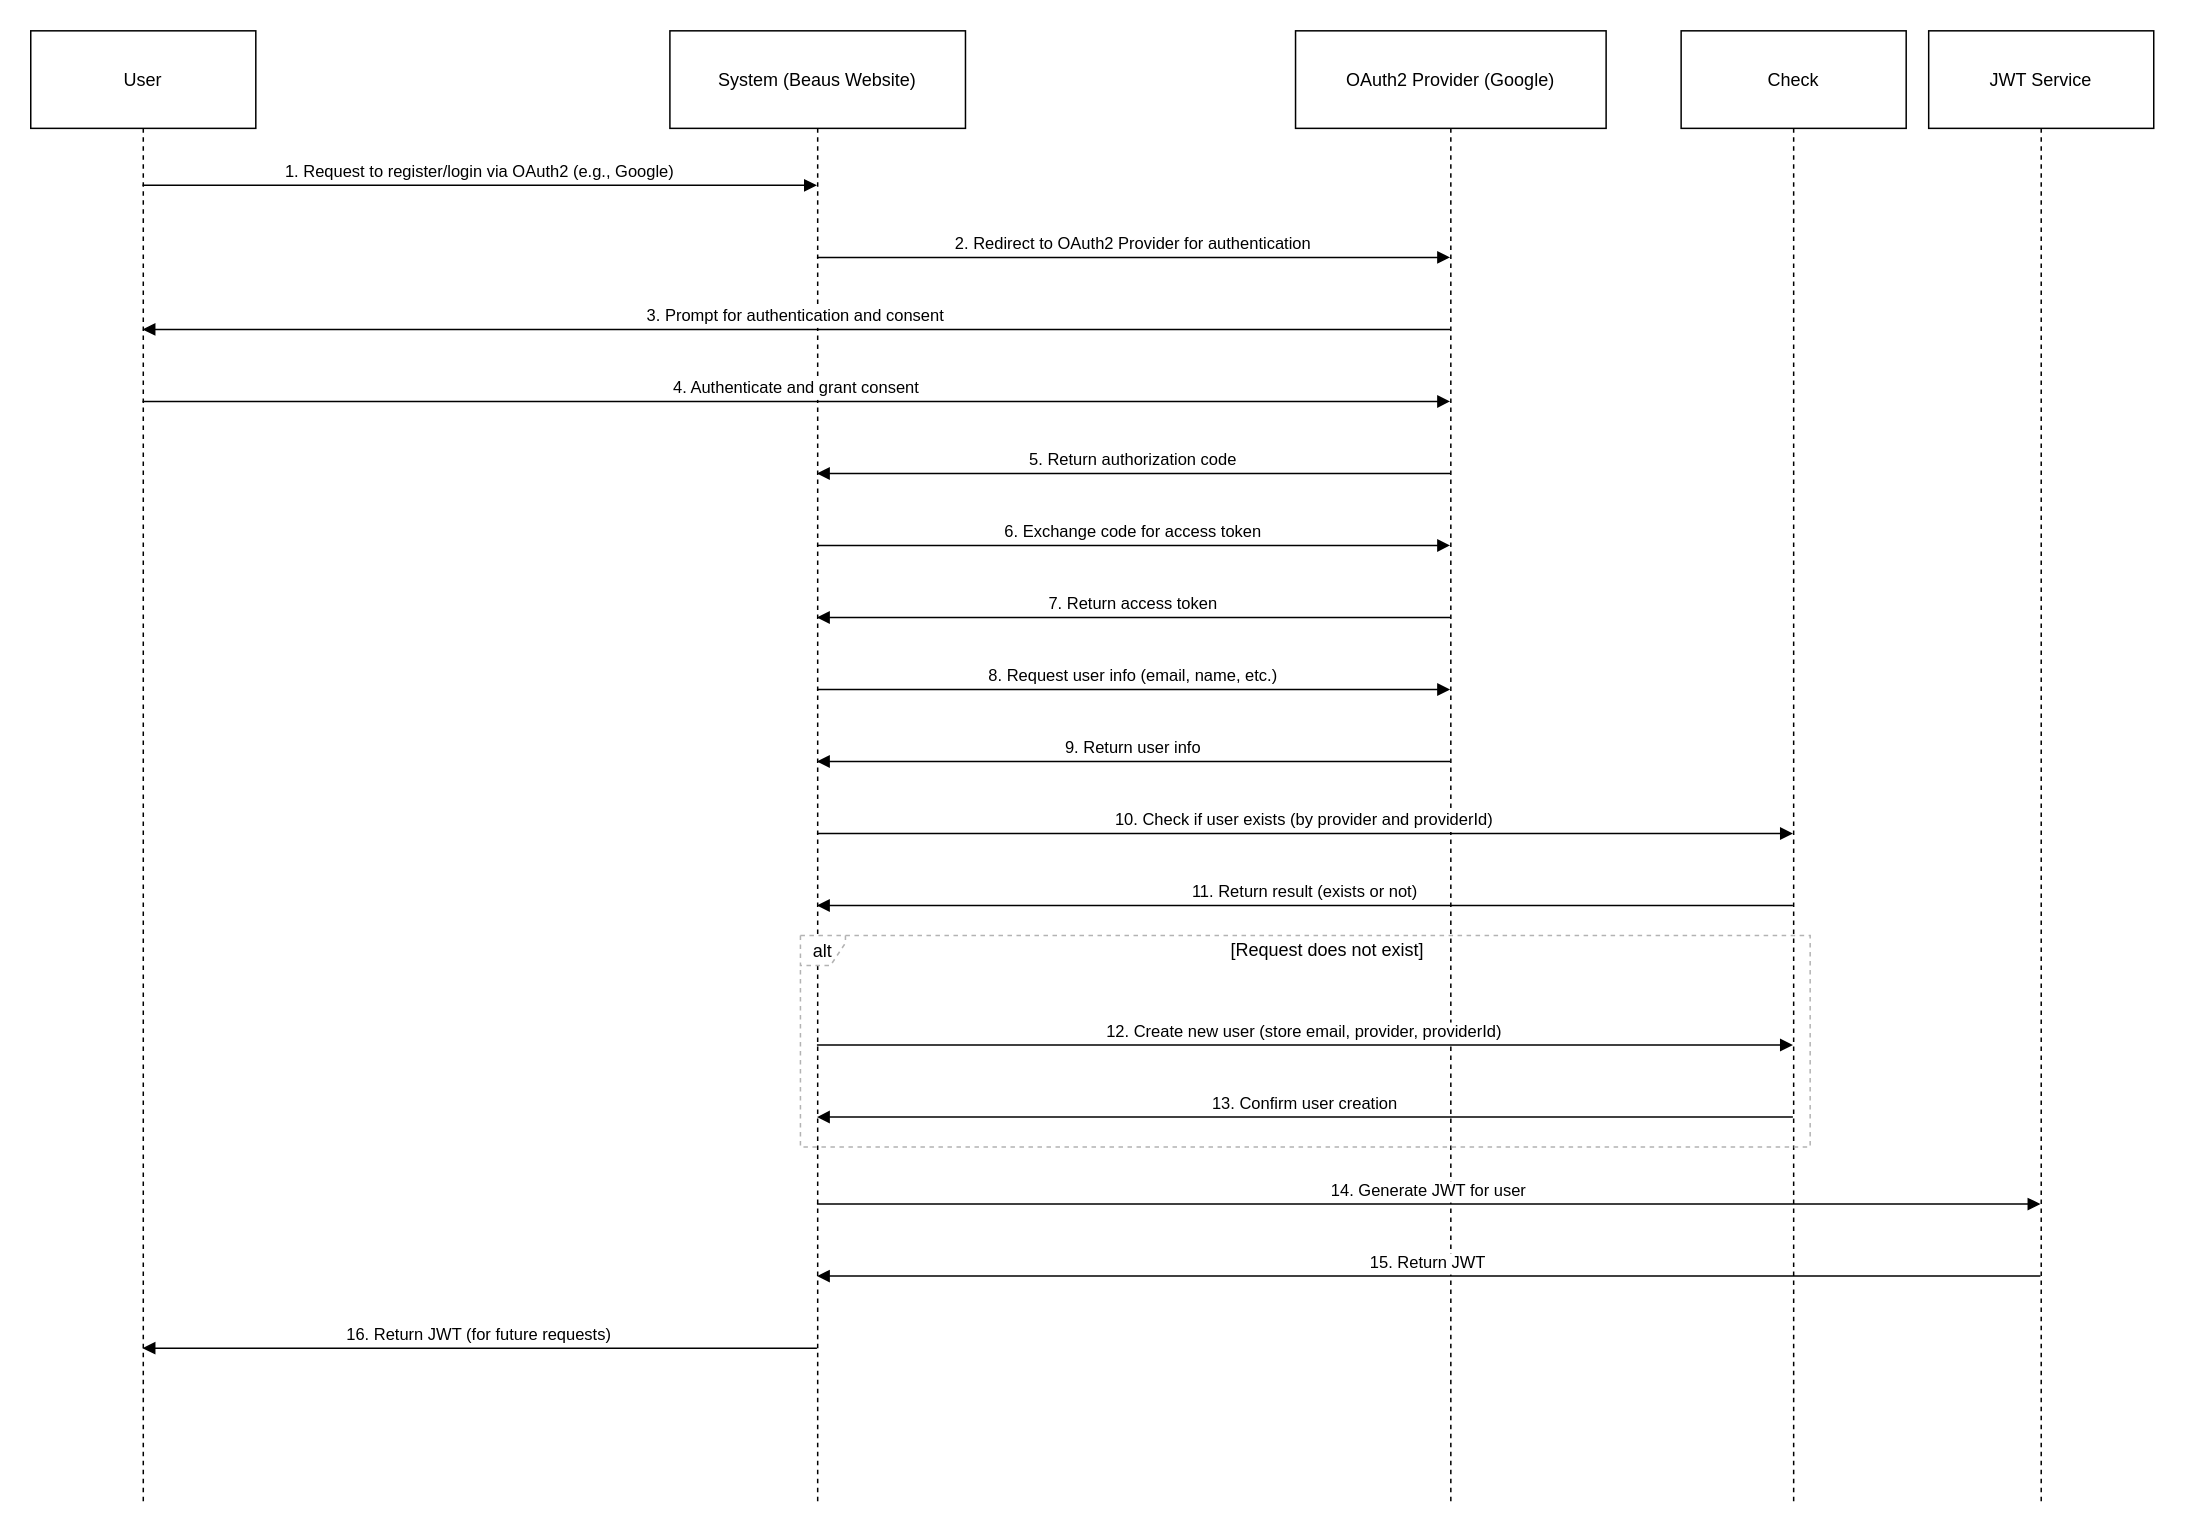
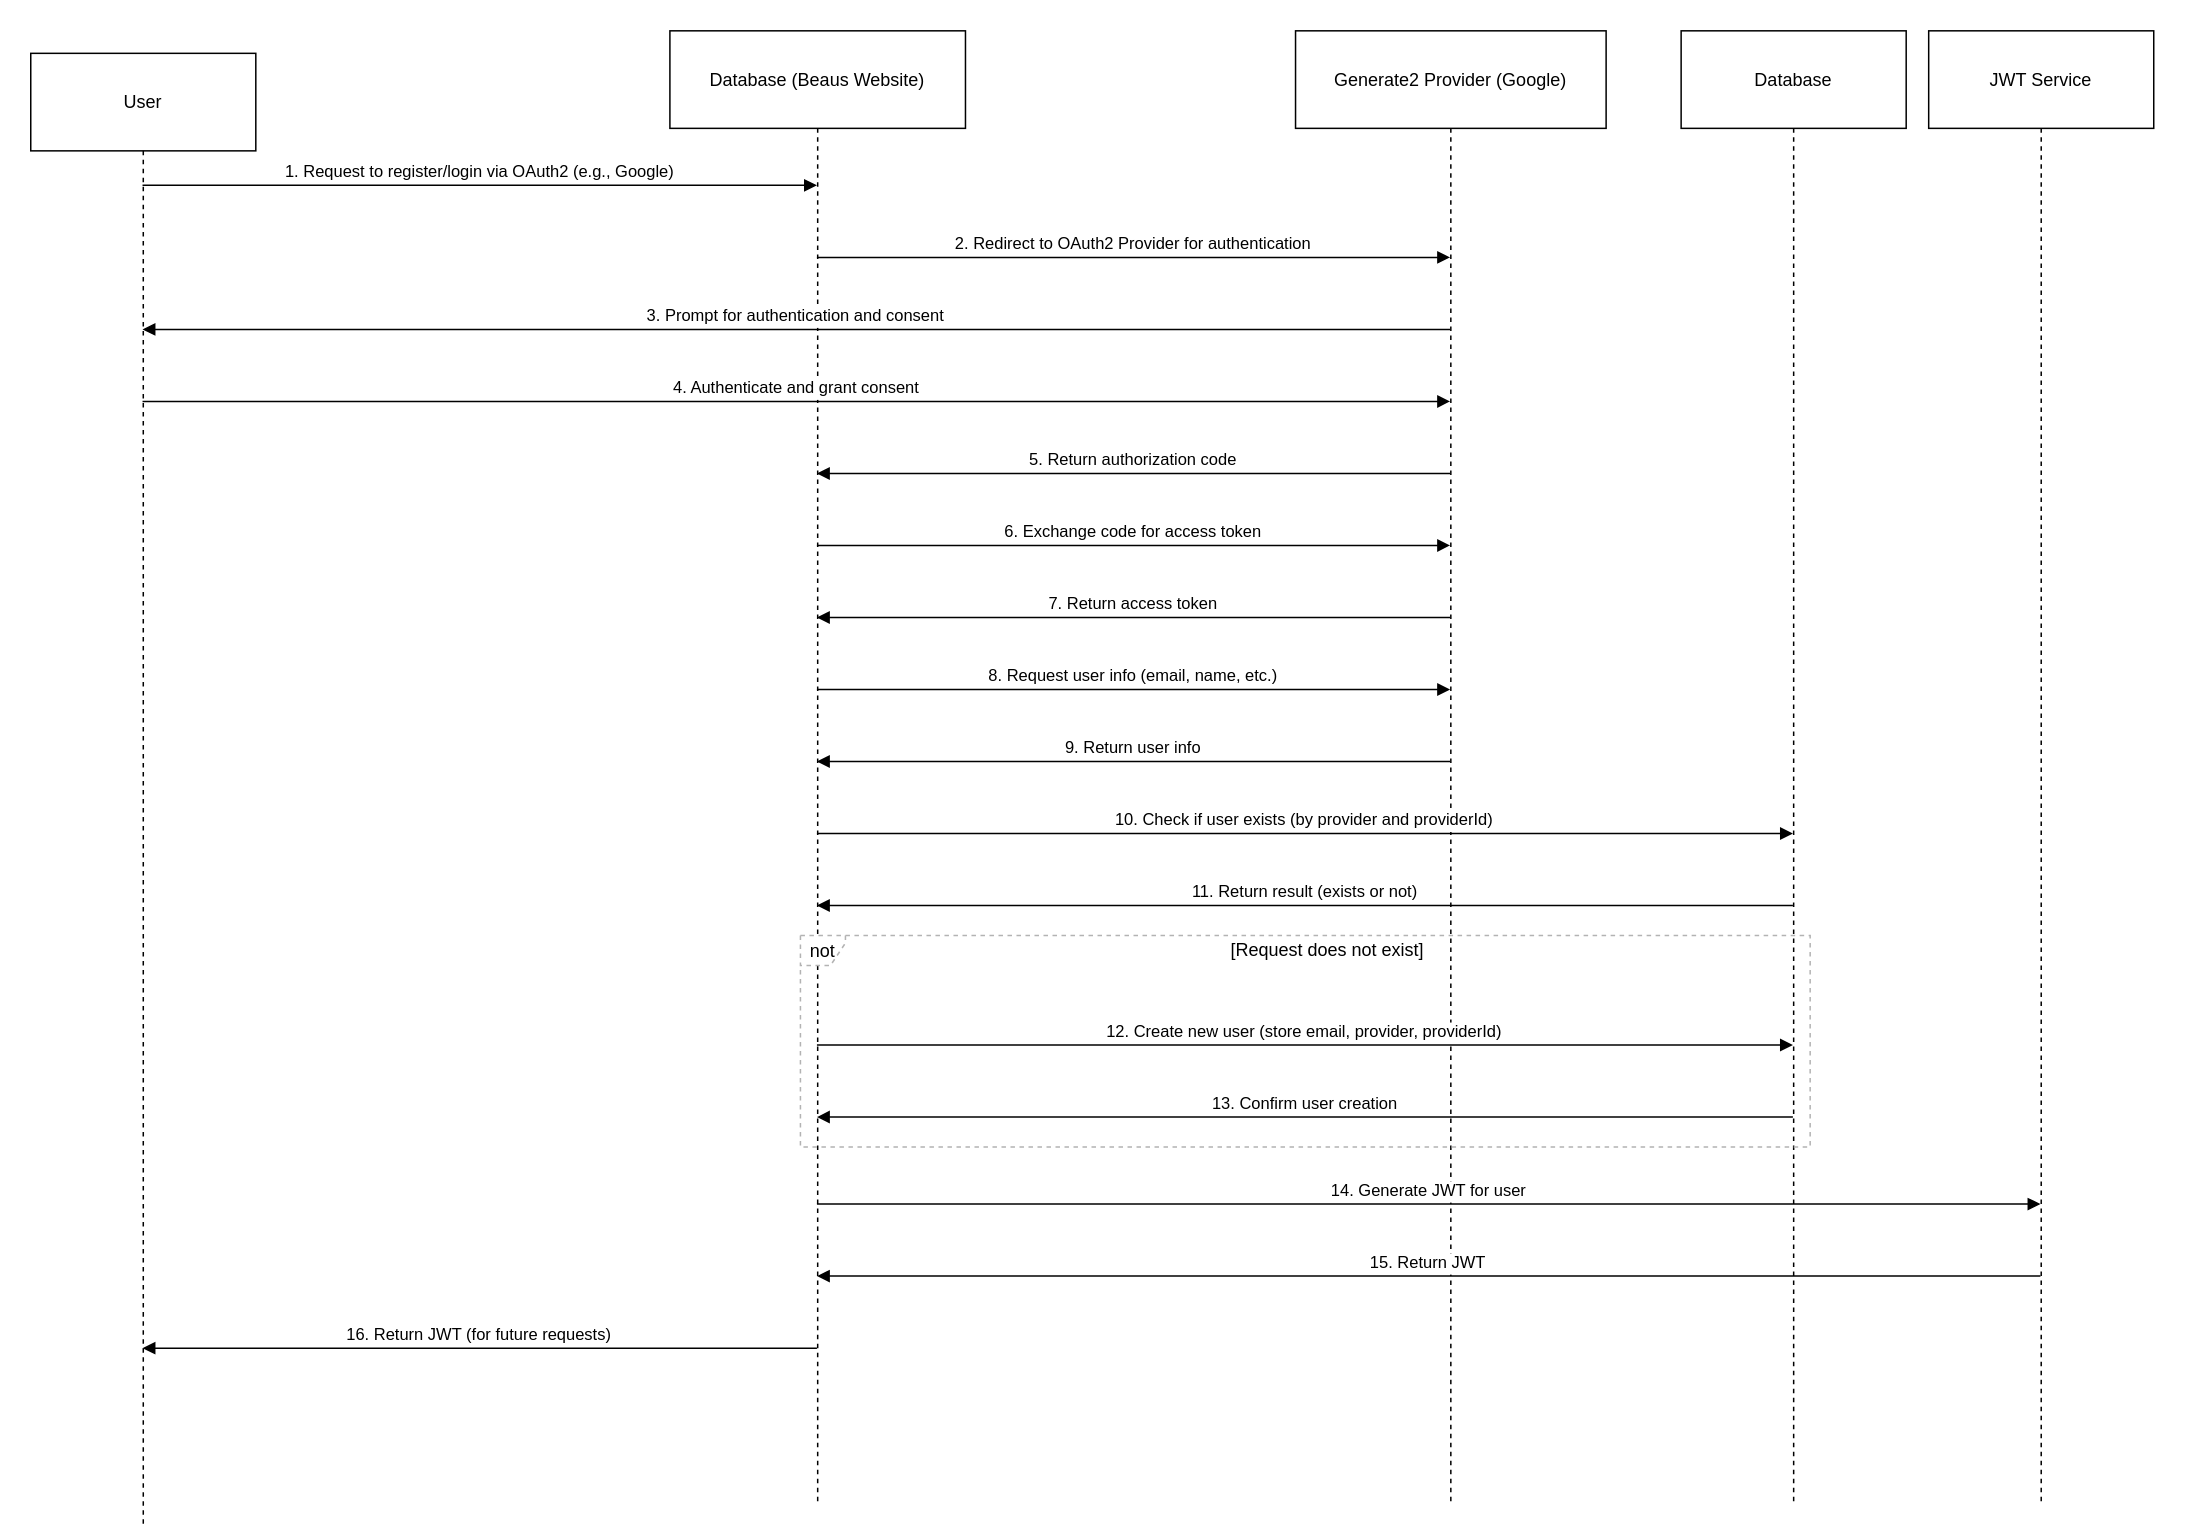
  <mxCell id="0" />
  <mxCell id="1" parent="0" />
- <mxCell id="2" value="User" style="shape=umlLifeline;perimeter=lifelinePerimeter;whiteSpace=wrap;container=1;dropTarget=0;collapsible=0;recursiveResize=0;outlineConnect=0;portConstraint=eastwest;newEdgeStyle={&quot;edgeStyle&quot;:&quot;elbowEdgeStyle&quot;,&quot;elbow&quot;:&quot;vertical&quot;,&quot;curved&quot;:0,&quot;rounded&quot;:0};size=65;" vertex="1" parent="1"><mxGeometry x="20" y="20" width="150" height="983" as="geometry" /></mxCell>
- <mxCell id="3" value="System (Beaus Website)" style="shape=umlLifeline;perimeter=lifelinePerimeter;whiteSpace=wrap;container=1;dropTarget=0;collapsible=0;recursiveResize=0;outlineConnect=0;portConstraint=eastwest;newEdgeStyle={&quot;edgeStyle&quot;:&quot;elbowEdgeStyle&quot;,&quot;elbow&quot;:&quot;vertical&quot;,&quot;curved&quot;:0,&quot;rounded&quot;:0};size=65;" vertex="1" parent="1"><mxGeometry x="446" y="20" width="197" height="983" as="geometry" /></mxCell>
- <mxCell id="4" value="OAuth2 Provider (Google)" style="shape=umlLifeline;perimeter=lifelinePerimeter;whiteSpace=wrap;container=1;dropTarget=0;collapsible=0;recursiveResize=0;outlineConnect=0;portConstraint=eastwest;newEdgeStyle={&quot;edgeStyle&quot;:&quot;elbowEdgeStyle&quot;,&quot;elbow&quot;:&quot;vertical&quot;,&quot;curved&quot;:0,&quot;rounded&quot;:0};size=65;" vertex="1" parent="1"><mxGeometry x="863" y="20" width="207" height="983" as="geometry" /></mxCell>
- <mxCell id="5" value="Check" style="shape=umlLifeline;perimeter=lifelinePerimeter;whiteSpace=wrap;container=1;dropTarget=0;collapsible=0;recursiveResize=0;outlineConnect=0;portConstraint=eastwest;newEdgeStyle={&quot;edgeStyle&quot;:&quot;elbowEdgeStyle&quot;,&quot;elbow&quot;:&quot;vertical&quot;,&quot;curved&quot;:0,&quot;rounded&quot;:0};size=65;" vertex="1" parent="1"><mxGeometry x="1120" y="20" width="150" height="983" as="geometry" /></mxCell>
+ <mxCell id="2" value="User" style="shape=umlLifeline;perimeter=lifelinePerimeter;whiteSpace=wrap;container=1;dropTarget=0;collapsible=0;recursiveResize=0;outlineConnect=0;portConstraint=eastwest;newEdgeStyle={&quot;edgeStyle&quot;:&quot;elbowEdgeStyle&quot;,&quot;elbow&quot;:&quot;vertical&quot;,&quot;curved&quot;:0,&quot;rounded&quot;:0};size=65;" vertex="1" parent="1"><mxGeometry x="20" y="35" width="150" height="983" as="geometry" /></mxCell>
+ <mxCell id="3" value="Database (Beaus Website)" style="shape=umlLifeline;perimeter=lifelinePerimeter;whiteSpace=wrap;container=1;dropTarget=0;collapsible=0;recursiveResize=0;outlineConnect=0;portConstraint=eastwest;newEdgeStyle={&quot;edgeStyle&quot;:&quot;elbowEdgeStyle&quot;,&quot;elbow&quot;:&quot;vertical&quot;,&quot;curved&quot;:0,&quot;rounded&quot;:0};size=65;" vertex="1" parent="1"><mxGeometry x="446" y="20" width="197" height="983" as="geometry" /></mxCell>
+ <mxCell id="4" value="Generate2 Provider (Google)" style="shape=umlLifeline;perimeter=lifelinePerimeter;whiteSpace=wrap;container=1;dropTarget=0;collapsible=0;recursiveResize=0;outlineConnect=0;portConstraint=eastwest;newEdgeStyle={&quot;edgeStyle&quot;:&quot;elbowEdgeStyle&quot;,&quot;elbow&quot;:&quot;vertical&quot;,&quot;curved&quot;:0,&quot;rounded&quot;:0};size=65;" vertex="1" parent="1"><mxGeometry x="863" y="20" width="207" height="983" as="geometry" /></mxCell>
+ <mxCell id="5" value="Database" style="shape=umlLifeline;perimeter=lifelinePerimeter;whiteSpace=wrap;container=1;dropTarget=0;collapsible=0;recursiveResize=0;outlineConnect=0;portConstraint=eastwest;newEdgeStyle={&quot;edgeStyle&quot;:&quot;elbowEdgeStyle&quot;,&quot;elbow&quot;:&quot;vertical&quot;,&quot;curved&quot;:0,&quot;rounded&quot;:0};size=65;" vertex="1" parent="1"><mxGeometry x="1120" y="20" width="150" height="983" as="geometry" /></mxCell>
  <mxCell id="6" value="JWT Service" style="shape=umlLifeline;perimeter=lifelinePerimeter;whiteSpace=wrap;container=1;dropTarget=0;collapsible=0;recursiveResize=0;outlineConnect=0;portConstraint=eastwest;newEdgeStyle={&quot;edgeStyle&quot;:&quot;elbowEdgeStyle&quot;,&quot;elbow&quot;:&quot;vertical&quot;,&quot;curved&quot;:0,&quot;rounded&quot;:0};size=65;" vertex="1" parent="1"><mxGeometry x="1285" y="20" width="150" height="983" as="geometry" /></mxCell>
- <mxCell id="7" value="alt" style="shape=umlFrame;dashed=1;pointerEvents=0;dropTarget=0;strokeColor=#B3B3B3;height=20;width=30" vertex="1" parent="1"><mxGeometry x="533" y="623" width="673" height="141" as="geometry" /></mxCell>
+ <mxCell id="7" value="not" style="shape=umlFrame;dashed=1;pointerEvents=0;dropTarget=0;strokeColor=#B3B3B3;height=20;width=30" vertex="1" parent="1"><mxGeometry x="533" y="623" width="673" height="141" as="geometry" /></mxCell>
  <mxCell id="8" value="[Request does not exist]" style="text;strokeColor=none;fillColor=none;align=center;verticalAlign=middle;whiteSpace=wrap;" vertex="1" parent="7"><mxGeometry x="30" width="643" height="20" as="geometry" /></mxCell>
  <mxCell id="9" value="1. Request to register/login via OAuth2 (e.g., Google)" style="verticalAlign=bottom;edgeStyle=elbowEdgeStyle;elbow=vertical;curved=0;rounded=0;endArrow=block;" edge="1" parent="1" source="2" target="3"><mxGeometry relative="1" as="geometry"><Array as="points"><mxPoint x="328" y="123" /></Array></mxGeometry></mxCell>
  <mxCell id="10" value="2. Redirect to OAuth2 Provider for authentication" style="verticalAlign=bottom;edgeStyle=elbowEdgeStyle;elbow=vertical;curved=0;rounded=0;endArrow=block;" edge="1" parent="1" source="3" target="4"><mxGeometry relative="1" as="geometry"><Array as="points"><mxPoint x="764" y="171" /></Array></mxGeometry></mxCell>
  <mxCell id="11" value="3. Prompt for authentication and consent" style="verticalAlign=bottom;edgeStyle=elbowEdgeStyle;elbow=vertical;curved=0;rounded=0;endArrow=block;" edge="1" parent="1" source="4" target="2"><mxGeometry relative="1" as="geometry"><Array as="points"><mxPoint x="542" y="219" /></Array></mxGeometry></mxCell>
  <mxCell id="12" value="4. Authenticate and grant consent" style="verticalAlign=bottom;edgeStyle=elbowEdgeStyle;elbow=vertical;curved=0;rounded=0;endArrow=block;" edge="1" parent="1" source="2" target="4"><mxGeometry relative="1" as="geometry"><Array as="points"><mxPoint x="539" y="267" /></Array></mxGeometry></mxCell>
  <mxCell id="13" value="5. Return authorization code" style="verticalAlign=bottom;edgeStyle=elbowEdgeStyle;elbow=vertical;curved=0;rounded=0;endArrow=block;" edge="1" parent="1" source="4" target="3"><mxGeometry relative="1" as="geometry"><Array as="points"><mxPoint x="767" y="315" /></Array></mxGeometry></mxCell>
  <mxCell id="14" value="6. Exchange code for access token" style="verticalAlign=bottom;edgeStyle=elbowEdgeStyle;elbow=vertical;curved=0;rounded=0;endArrow=block;" edge="1" parent="1" source="3" target="4"><mxGeometry relative="1" as="geometry"><Array as="points"><mxPoint x="764" y="363" /></Array></mxGeometry></mxCell>
  <mxCell id="15" value="7. Return access token" style="verticalAlign=bottom;edgeStyle=elbowEdgeStyle;elbow=vertical;curved=0;rounded=0;endArrow=block;" edge="1" parent="1" source="4" target="3"><mxGeometry relative="1" as="geometry"><Array as="points"><mxPoint x="767" y="411" /></Array></mxGeometry></mxCell>
  <mxCell id="16" value="8. Request user info (email, name, etc.)" style="verticalAlign=bottom;edgeStyle=elbowEdgeStyle;elbow=vertical;curved=0;rounded=0;endArrow=block;" edge="1" parent="1" source="3" target="4"><mxGeometry relative="1" as="geometry"><Array as="points"><mxPoint x="764" y="459" /></Array></mxGeometry></mxCell>
  <mxCell id="17" value="9. Return user info" style="verticalAlign=bottom;edgeStyle=elbowEdgeStyle;elbow=vertical;curved=0;rounded=0;endArrow=block;" edge="1" parent="1" source="4" target="3"><mxGeometry relative="1" as="geometry"><Array as="points"><mxPoint x="767" y="507" /></Array></mxGeometry></mxCell>
  <mxCell id="18" value="10. Check if user exists (by provider and providerId)" style="verticalAlign=bottom;edgeStyle=elbowEdgeStyle;elbow=vertical;curved=0;rounded=0;endArrow=block;" edge="1" parent="1" source="3" target="5"><mxGeometry relative="1" as="geometry"><Array as="points"><mxPoint x="878" y="555" /></Array></mxGeometry></mxCell>
  <mxCell id="19" value="11. Return result (exists or not)" style="verticalAlign=bottom;edgeStyle=elbowEdgeStyle;elbow=vertical;curved=0;rounded=0;endArrow=block;" edge="1" parent="1" source="5" target="3"><mxGeometry relative="1" as="geometry"><Array as="points"><mxPoint x="881" y="603" /></Array></mxGeometry></mxCell>
  <mxCell id="20" value="12. Create new user (store email, provider, providerId)" style="verticalAlign=bottom;edgeStyle=elbowEdgeStyle;elbow=vertical;curved=0;rounded=0;endArrow=block;" edge="1" parent="1" source="3" target="5"><mxGeometry relative="1" as="geometry"><Array as="points"><mxPoint x="878" y="696" /></Array></mxGeometry></mxCell>
  <mxCell id="21" value="13. Confirm user creation" style="verticalAlign=bottom;edgeStyle=elbowEdgeStyle;elbow=vertical;curved=0;rounded=0;endArrow=block;" edge="1" parent="1" source="5" target="3"><mxGeometry relative="1" as="geometry"><Array as="points"><mxPoint x="881" y="744" /></Array></mxGeometry></mxCell>
  <mxCell id="22" value="14. Generate JWT for user" style="verticalAlign=bottom;edgeStyle=elbowEdgeStyle;elbow=vertical;curved=0;rounded=0;endArrow=block;" edge="1" parent="1" source="3" target="6"><mxGeometry relative="1" as="geometry"><Array as="points"><mxPoint x="978" y="802" /></Array></mxGeometry></mxCell>
  <mxCell id="23" value="15. Return JWT" style="verticalAlign=bottom;edgeStyle=elbowEdgeStyle;elbow=vertical;curved=0;rounded=0;endArrow=block;" edge="1" parent="1" source="6" target="3"><mxGeometry relative="1" as="geometry"><Array as="points"><mxPoint x="981" y="850" /></Array></mxGeometry></mxCell>
  <mxCell id="24" value="16. Return JWT (for future requests)" style="verticalAlign=bottom;edgeStyle=elbowEdgeStyle;elbow=vertical;curved=0;rounded=0;endArrow=block;" edge="1" parent="1" source="3" target="2"><mxGeometry relative="1" as="geometry"><Array as="points"><mxPoint x="331" y="898" /></Array></mxGeometry></mxCell>
